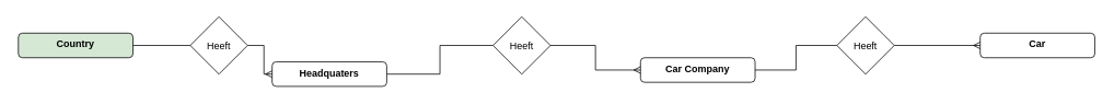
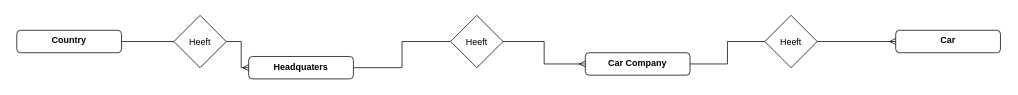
  <mxCell id="0" />
  <mxCell id="1" parent="0" />
  <mxCell id="2" style="edgeStyle=orthogonalEdgeStyle;rounded=0;orthogonalLoop=1;jettySize=auto;html=1;entryX=0;entryY=0.5;entryDx=0;entryDy=0;endArrow=none;startFill=0;" edge="1" parent="1" source="3" target="10"><mxGeometry relative="1" as="geometry" /></mxCell>
- <mxCell id="3" value="&lt;b&gt;Country&lt;/b&gt;" style="html=1;align=center;verticalAlign=top;rounded=1;absoluteArcSize=1;arcSize=10;dashed=0;whiteSpace=wrap;fillColor=#d5e8d4;" vertex="1" parent="1"><mxGeometry x="20" y="40" width="140" height="30" as="geometry" /></mxCell>
+ <mxCell id="3" value="&lt;b&gt;Country&lt;/b&gt;" style="html=1;align=center;verticalAlign=top;rounded=1;absoluteArcSize=1;arcSize=10;dashed=0;whiteSpace=wrap;" vertex="1" parent="1"><mxGeometry x="20" y="40" width="140" height="30" as="geometry" /></mxCell>
  <mxCell id="4" style="edgeStyle=orthogonalEdgeStyle;rounded=0;orthogonalLoop=1;jettySize=auto;html=1;entryX=0;entryY=0.5;entryDx=0;entryDy=0;endArrow=none;startFill=0;" edge="1" parent="1" source="5" target="12"><mxGeometry relative="1" as="geometry" /></mxCell>
  <mxCell id="5" value="&lt;b&gt;Headquaters&lt;/b&gt;" style="html=1;align=center;verticalAlign=top;rounded=1;absoluteArcSize=1;arcSize=10;dashed=0;whiteSpace=wrap;" vertex="1" parent="1"><mxGeometry x="330" y="75" width="140" height="30" as="geometry" /></mxCell>
  <mxCell id="6" style="edgeStyle=orthogonalEdgeStyle;rounded=0;orthogonalLoop=1;jettySize=auto;html=1;entryX=0;entryY=0.5;entryDx=0;entryDy=0;endArrow=none;startFill=0;" edge="1" parent="1" source="7" target="14"><mxGeometry relative="1" as="geometry" /></mxCell>
  <mxCell id="7" value="&lt;b&gt;Car Company&lt;/b&gt;" style="html=1;align=center;verticalAlign=top;rounded=1;absoluteArcSize=1;arcSize=10;dashed=0;whiteSpace=wrap;" vertex="1" parent="1"><mxGeometry x="780" y="70" width="140" height="30" as="geometry" /></mxCell>
  <mxCell id="8" value="&lt;b&gt;Car&lt;/b&gt;" style="html=1;align=center;verticalAlign=top;rounded=1;absoluteArcSize=1;arcSize=10;dashed=0;whiteSpace=wrap;" vertex="1" parent="1"><mxGeometry x="1195" y="40" width="140" height="30" as="geometry" /></mxCell>
  <mxCell id="9" style="edgeStyle=orthogonalEdgeStyle;rounded=0;orthogonalLoop=1;jettySize=auto;html=1;endArrow=ERmany;endFill=0;" edge="1" parent="1" source="10" target="5"><mxGeometry relative="1" as="geometry" /></mxCell>
  <mxCell id="10" value="Heeft" style="rhombus;" vertex="1" parent="1"><mxGeometry x="230" y="20" width="70" height="70" as="geometry" /></mxCell>
  <mxCell id="11" style="edgeStyle=orthogonalEdgeStyle;rounded=0;orthogonalLoop=1;jettySize=auto;html=1;entryX=0;entryY=0.5;entryDx=0;entryDy=0;endArrow=ERmany;endFill=0;" edge="1" parent="1" source="12" target="7"><mxGeometry relative="1" as="geometry" /></mxCell>
  <mxCell id="12" value="Heeft" style="rhombus;" vertex="1" parent="1"><mxGeometry x="600" y="20" width="70" height="70" as="geometry" /></mxCell>
  <mxCell id="13" style="edgeStyle=orthogonalEdgeStyle;rounded=0;orthogonalLoop=1;jettySize=auto;html=1;entryX=0;entryY=0.5;entryDx=0;entryDy=0;endArrow=ERmany;endFill=0;" edge="1" parent="1" source="14" target="8"><mxGeometry relative="1" as="geometry" /></mxCell>
  <mxCell id="14" value="Heeft" style="rhombus;" vertex="1" parent="1"><mxGeometry x="1020" y="20" width="70" height="70" as="geometry" /></mxCell>
